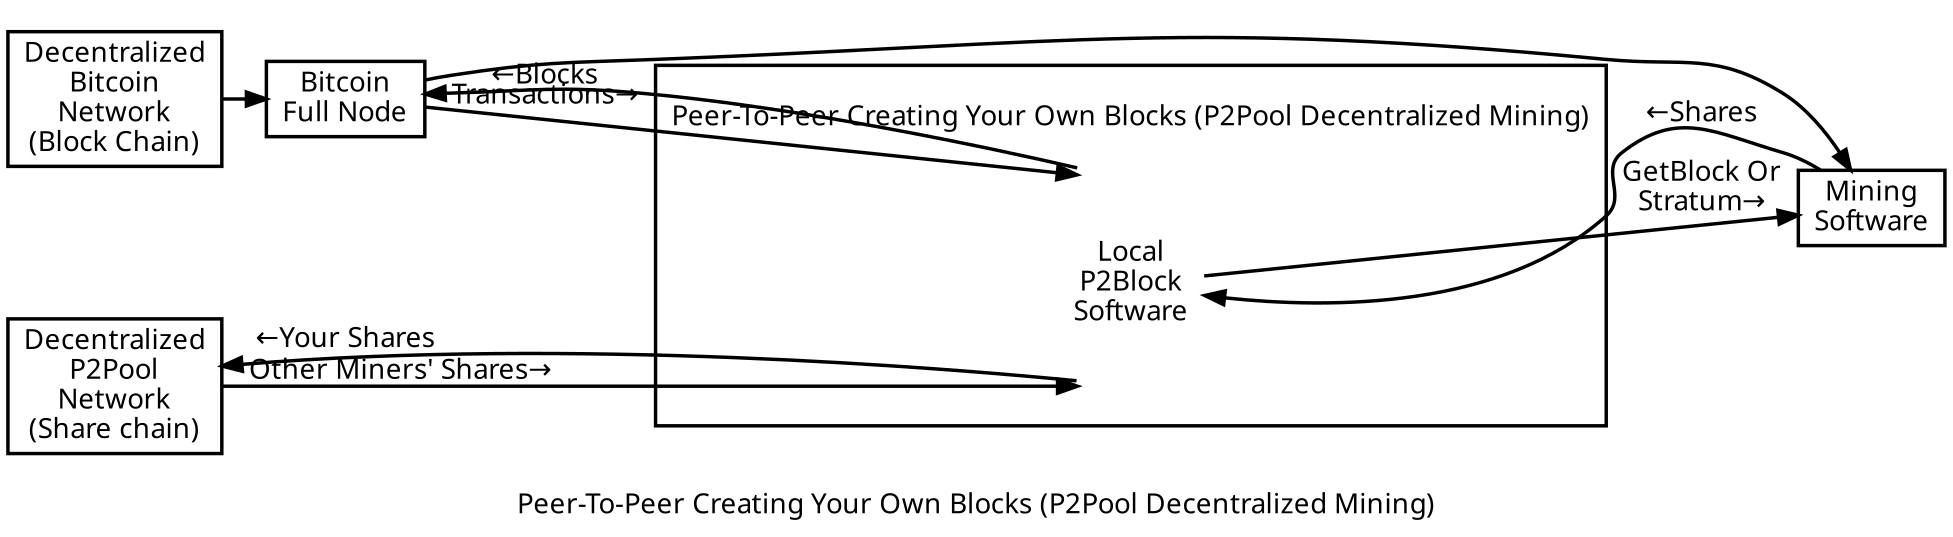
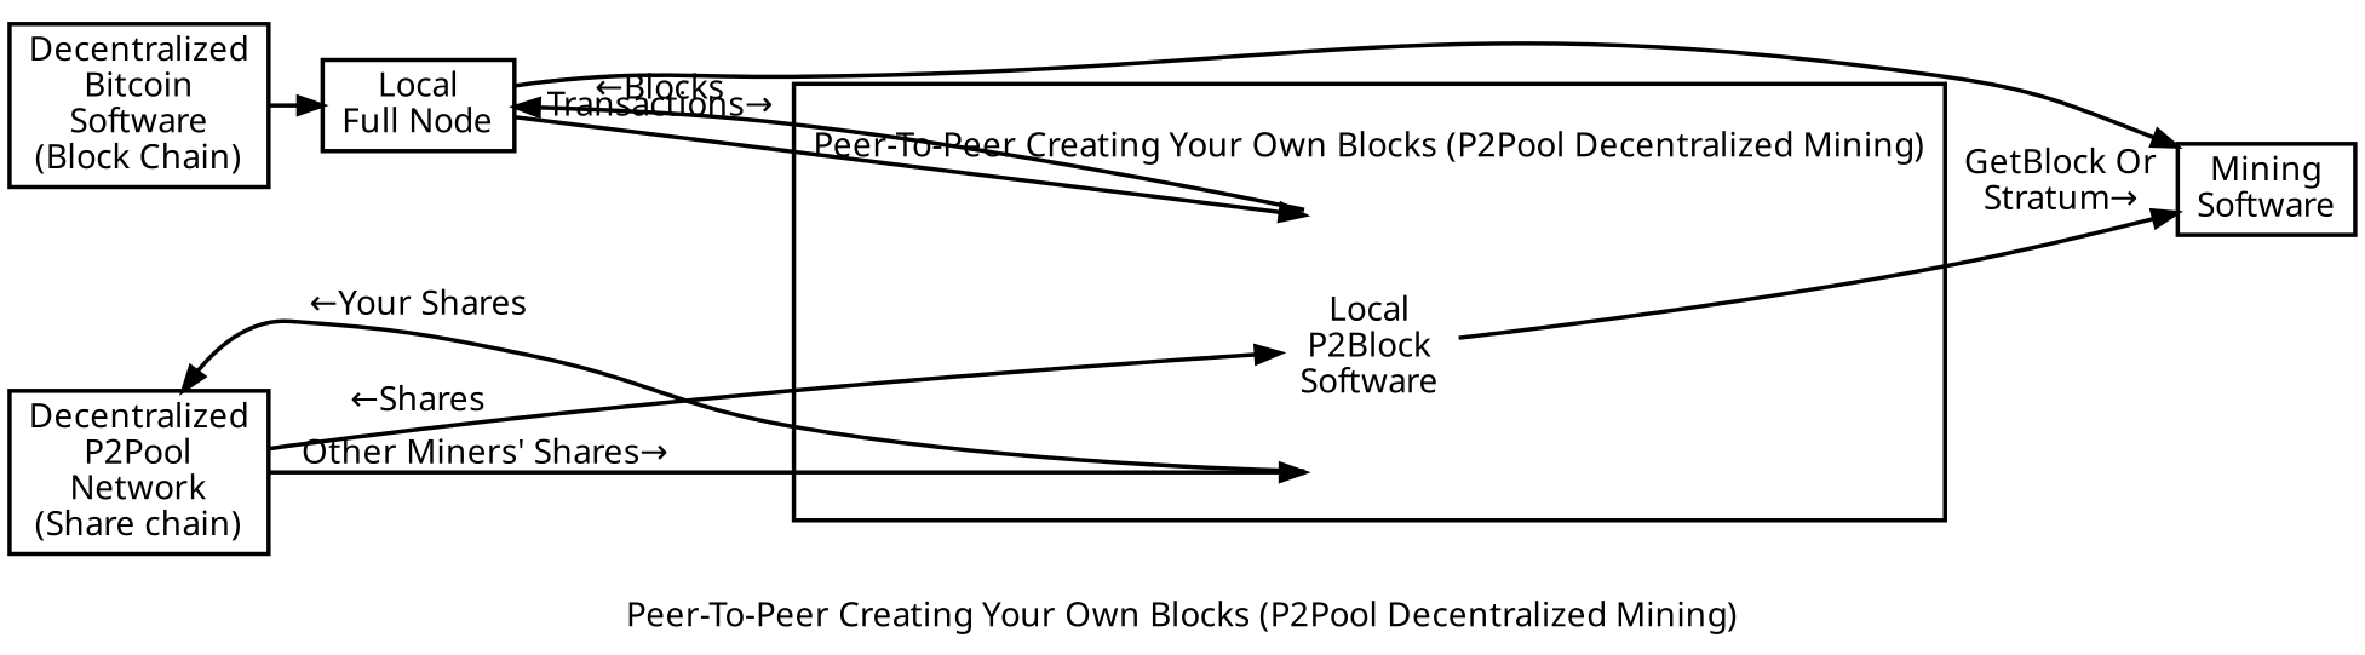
  digraph {
    fontname=Sans
    label=" \nPeer-To-Peer Creating Your Own Blocks (P2Pool Decentralized Mining)"
    nodesep=0.2
    penwidth=1.75
    rankdir=LR
    ranksep=0.1
    node [fontname=Sans penwidth=1.75 shape=box]
    edge [constraint=1 fontname=Sans penwidth=1.75]
    pool0 [height=0 style=invis]
    n2 [label="Local\nP2Block\nSoftware" shape=none]
    pool1 [height=0 style=invis]
-   n4 [label="Bitcoin\nFull Node"]
+   n4 [label="Local\nFull Node"]
    n5 [label="Mining\nSoftware"]
    n6 [label="Decentralized\nP2Pool\nNetwork\n(Share chain)"]
-   n7 [label="Decentralized\nBitcoin\nNetwork\n(Block Chain)"]
+   n7 [label="Decentralized\nBitcoin\nSoftware\n(Block Chain)"]
    subgraph cluster_1 {
      pool0
      n2
      pool1
    }
    pool0 -> n4 [constraint=false label="←Blocks"]
    n2 -> n5 [label="GetBlock Or\nStratum→"]
    pool1 -> n6 [constraint=false label="←Your Shares"]
    n4 -> pool0 [label="Transactions→"]
    n4 -> n5 [label=" "]
-   n5 -> n2 [constraint=false label="←Shares"]
+   n6 -> n2 [constraint=false label="←Shares"]
    n6 -> pool1 [label="               Other Miners' Shares→" labelfloat=1 minlen=2]
    n7 -> n4
  }
